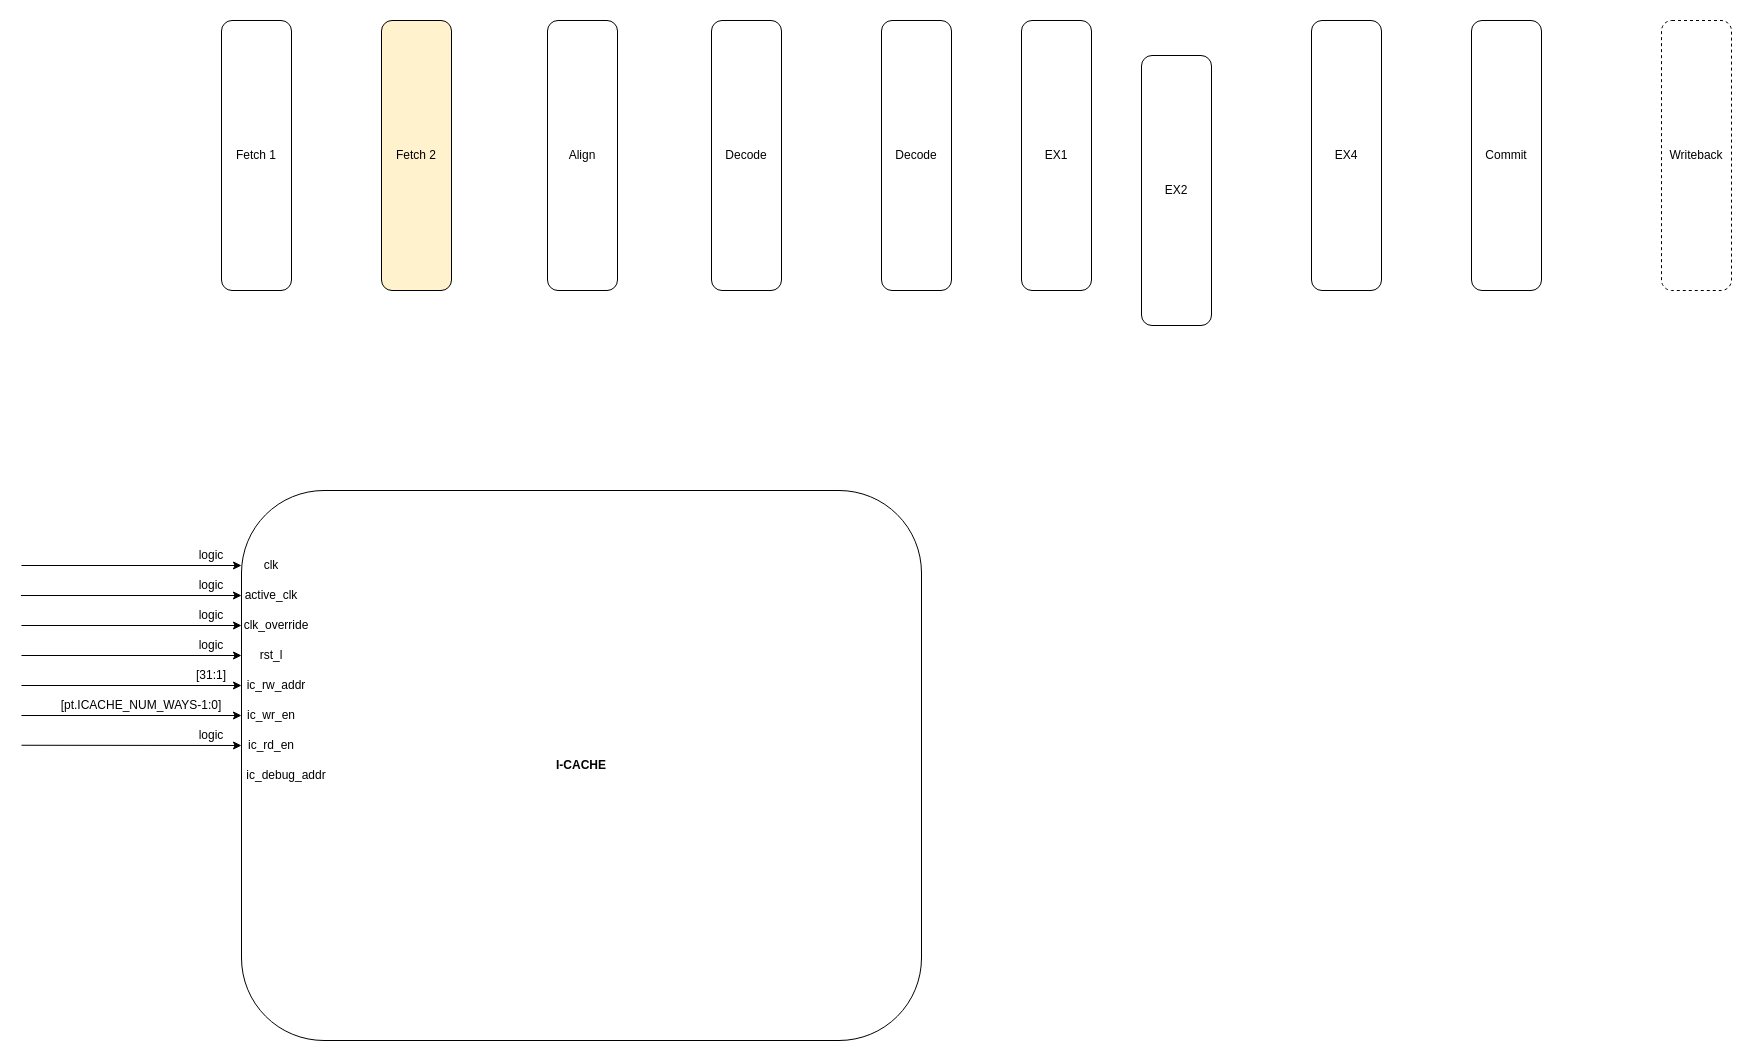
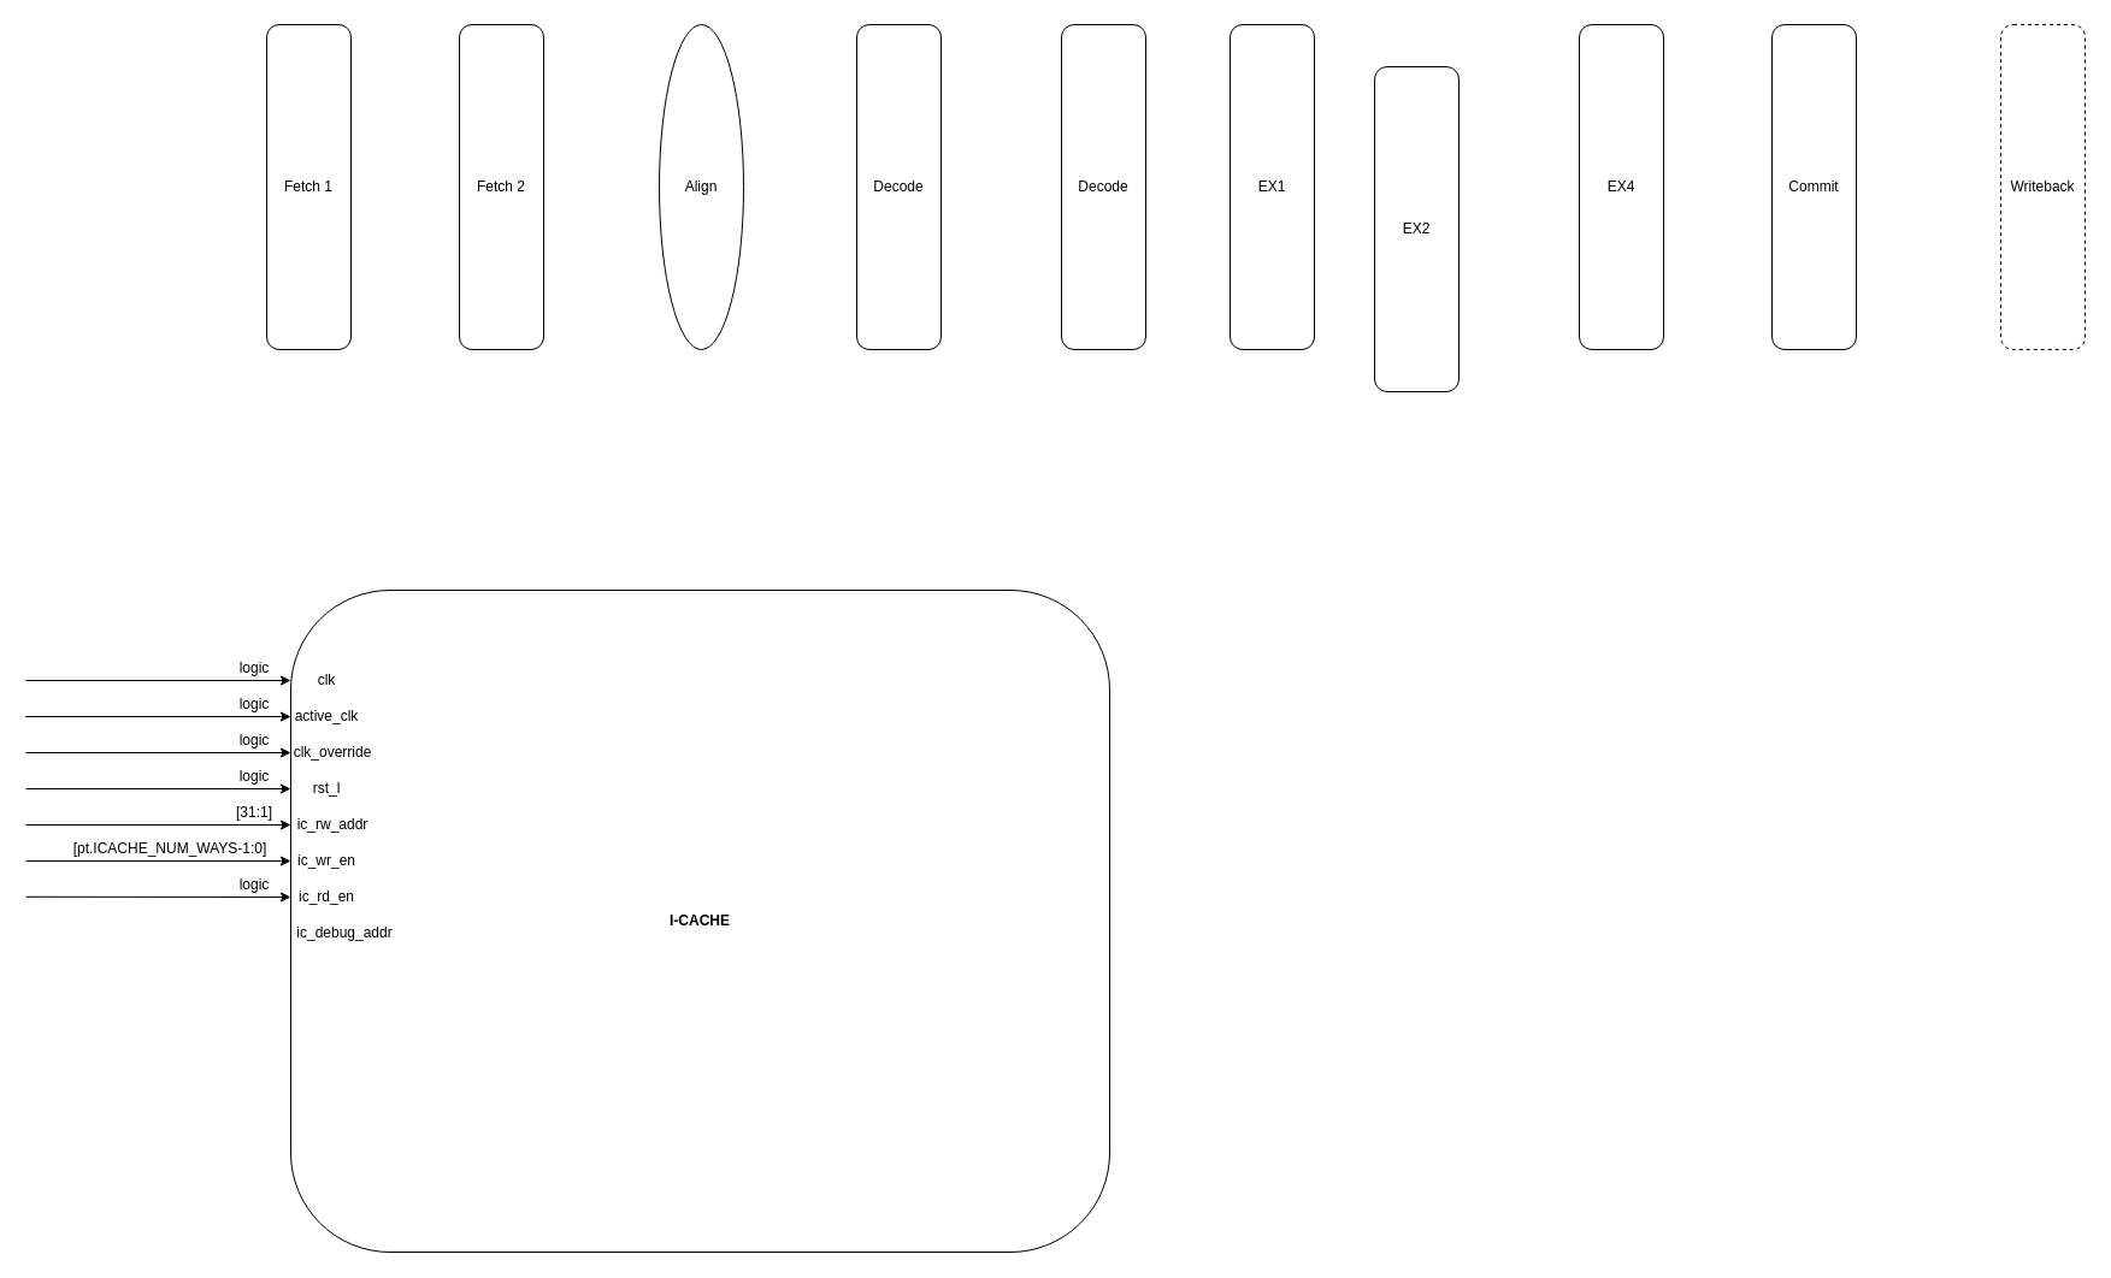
  <mxCell id="0" />
  <mxCell id="1" parent="0" />
  <mxCell id="2" value="Fetch 1" style="rounded=1;whiteSpace=wrap;html=1;" vertex="1" parent="1"><mxGeometry x="221" y="20" width="70" height="270" as="geometry" /></mxCell>
- <mxCell id="3" value="Fetch 2" style="rounded=1;whiteSpace=wrap;html=1;fillColor=#fff2cc;" vertex="1" parent="1"><mxGeometry x="381" y="20" width="70" height="270" as="geometry" /></mxCell>
- <mxCell id="4" value="Align" style="rounded=1;whiteSpace=wrap;html=1;" vertex="1" parent="1"><mxGeometry x="547" y="20" width="70" height="270" as="geometry" /></mxCell>
+ <mxCell id="3" value="Fetch 2" style="rounded=1;whiteSpace=wrap;html=1;" vertex="1" parent="1"><mxGeometry x="381" y="20" width="70" height="270" as="geometry" /></mxCell>
+ <mxCell id="4" value="Align" style="ellipse;whiteSpace=wrap;html=1;" vertex="1" parent="1"><mxGeometry x="547" y="20" width="70" height="270" as="geometry" /></mxCell>
  <mxCell id="5" value="Decode" style="rounded=1;whiteSpace=wrap;html=1;" vertex="1" parent="1"><mxGeometry x="711" y="20" width="70" height="270" as="geometry" /></mxCell>
  <mxCell id="6" value="Decode" style="rounded=1;whiteSpace=wrap;html=1;" vertex="1" parent="1"><mxGeometry x="881" y="20" width="70" height="270" as="geometry" /></mxCell>
  <mxCell id="7" value="EX1" style="rounded=1;whiteSpace=wrap;html=1;" vertex="1" parent="1"><mxGeometry x="1021" y="20" width="70" height="270" as="geometry" /></mxCell>
  <mxCell id="8" value="EX2" style="rounded=1;whiteSpace=wrap;html=1;" vertex="1" parent="1"><mxGeometry x="1141" y="55" width="70" height="270" as="geometry" /></mxCell>
  <mxCell id="9" value="EX4" style="rounded=1;whiteSpace=wrap;html=1;" vertex="1" parent="1"><mxGeometry x="1311" y="20" width="70" height="270" as="geometry" /></mxCell>
  <mxCell id="10" value="Commit" style="rounded=1;whiteSpace=wrap;html=1;" vertex="1" parent="1"><mxGeometry x="1471" y="20" width="70" height="270" as="geometry" /></mxCell>
  <mxCell id="11" value="Writeback" style="rounded=1;whiteSpace=wrap;html=1;dashed=1;" vertex="1" parent="1"><mxGeometry x="1661" y="20" width="70" height="270" as="geometry" /></mxCell>
  <mxCell id="12" value="&lt;b&gt;I-CACHE&lt;/b&gt;" style="rounded=1;whiteSpace=wrap;html=1;" vertex="1" parent="1"><mxGeometry x="241" y="490" width="680" height="550" as="geometry" /></mxCell>
  <mxCell id="13" value="clk" style="text;strokeColor=none;align=center;fillColor=none;html=1;verticalAlign=middle;whiteSpace=wrap;rounded=0;" vertex="1" parent="1"><mxGeometry x="241" y="550" width="60" height="30" as="geometry" /></mxCell>
  <mxCell id="14" value="" style="endArrow=classic;html=1;rounded=0;entryX=0;entryY=0.5;entryDx=0;entryDy=0;" edge="1" parent="1" target="13"><mxGeometry width="50" height="50" relative="1" as="geometry"><mxPoint x="21" y="565" as="sourcePoint" /><mxPoint x="241" y="560" as="targetPoint" /></mxGeometry></mxCell>
  <mxCell id="15" value="active_clk" style="text;strokeColor=none;align=center;fillColor=none;html=1;verticalAlign=middle;whiteSpace=wrap;rounded=0;" vertex="1" parent="1"><mxGeometry x="241" y="580" width="60" height="30" as="geometry" /></mxCell>
  <mxCell id="16" value="rst_l" style="text;strokeColor=none;align=center;fillColor=none;html=1;verticalAlign=middle;whiteSpace=wrap;rounded=0;" vertex="1" parent="1"><mxGeometry x="241" y="640" width="60" height="30" as="geometry" /></mxCell>
  <mxCell id="17" value="" style="endArrow=classic;html=1;rounded=0;entryX=0;entryY=0.5;entryDx=0;entryDy=0;" edge="1" parent="1" target="15"><mxGeometry width="50" height="50" relative="1" as="geometry"><mxPoint x="20.444" y="595" as="sourcePoint" /><mxPoint x="241" y="594.8" as="targetPoint" /></mxGeometry></mxCell>
  <mxCell id="18" value="" style="endArrow=classic;html=1;rounded=0;entryX=0;entryY=0.5;entryDx=0;entryDy=0;" edge="1" parent="1" target="16"><mxGeometry width="50" height="50" relative="1" as="geometry"><mxPoint x="21" y="655" as="sourcePoint" /><mxPoint x="241" y="625" as="targetPoint" /></mxGeometry></mxCell>
  <mxCell id="19" value="clk_override" style="text;strokeColor=none;align=center;fillColor=none;html=1;verticalAlign=middle;whiteSpace=wrap;rounded=0;" vertex="1" parent="1"><mxGeometry x="241" y="610" width="70" height="30" as="geometry" /></mxCell>
  <mxCell id="20" value="" style="endArrow=classic;html=1;rounded=0;entryX=0;entryY=0.5;entryDx=0;entryDy=0;" edge="1" parent="1" target="19"><mxGeometry width="50" height="50" relative="1" as="geometry"><mxPoint x="21" y="625" as="sourcePoint" /><mxPoint x="241" y="624.83" as="targetPoint" /></mxGeometry></mxCell>
  <mxCell id="21" value="logic" style="text;strokeColor=none;align=center;fillColor=none;html=1;verticalAlign=middle;whiteSpace=wrap;rounded=0;" vertex="1" parent="1"><mxGeometry y="550" width="60" height="10" as="geometry" x="181" /></mxCell>
  <mxCell id="22" value="logic" style="text;strokeColor=none;align=center;fillColor=none;html=1;verticalAlign=middle;whiteSpace=wrap;rounded=0;" vertex="1" parent="1"><mxGeometry y="580" width="60" height="10" as="geometry" x="181" /></mxCell>
  <mxCell id="23" value="logic" style="text;strokeColor=none;align=center;fillColor=none;html=1;verticalAlign=middle;whiteSpace=wrap;rounded=0;" vertex="1" parent="1"><mxGeometry y="610" width="60" height="10" as="geometry" x="181" /></mxCell>
  <mxCell id="24" value="logic" style="text;strokeColor=none;align=center;fillColor=none;html=1;verticalAlign=middle;whiteSpace=wrap;rounded=0;" vertex="1" parent="1"><mxGeometry y="640" width="60" height="10" as="geometry" x="181" /></mxCell>
  <mxCell id="25" value="ic_rw_addr" style="text;strokeColor=none;align=center;fillColor=none;html=1;verticalAlign=middle;whiteSpace=wrap;rounded=0;" vertex="1" parent="1"><mxGeometry x="241" y="670" width="70" height="30" as="geometry" /></mxCell>
  <mxCell id="26" value="[31:1]" style="text;strokeColor=none;align=center;fillColor=none;html=1;verticalAlign=middle;whiteSpace=wrap;rounded=0;" vertex="1" parent="1"><mxGeometry y="670" width="60" height="10" as="geometry" x="181" /></mxCell>
  <mxCell id="27" value="" style="endArrow=classic;html=1;rounded=0;entryX=0;entryY=0.5;entryDx=0;entryDy=0;" edge="1" parent="1" target="25"><mxGeometry width="50" height="50" relative="1" as="geometry"><mxPoint x="21" y="685" as="sourcePoint" /><mxPoint x="241" y="684.83" as="targetPoint" /></mxGeometry></mxCell>
  <mxCell id="28" value="ic_wr_en" style="text;strokeColor=none;align=center;fillColor=none;html=1;verticalAlign=middle;whiteSpace=wrap;rounded=0;" vertex="1" parent="1"><mxGeometry x="241" y="700" width="60" height="30" as="geometry" /></mxCell>
  <mxCell id="29" value="" style="endArrow=classic;html=1;rounded=0;entryX=0;entryY=0.5;entryDx=0;entryDy=0;" edge="1" parent="1" target="28"><mxGeometry width="50" height="50" relative="1" as="geometry"><mxPoint x="21" y="715" as="sourcePoint" /><mxPoint x="241" y="714.83" as="targetPoint" /></mxGeometry></mxCell>
  <mxCell id="30" value="[pt.ICACHE_NUM_WAYS-1:0]" style="text;strokeColor=none;align=center;fillColor=none;html=1;verticalAlign=middle;whiteSpace=wrap;rounded=0;" vertex="1" parent="1"><mxGeometry x="51" y="700" width="180" height="10" as="geometry" /></mxCell>
  <mxCell id="31" value="ic_rd_en" style="text;strokeColor=none;align=center;fillColor=none;html=1;verticalAlign=middle;whiteSpace=wrap;rounded=0;" vertex="1" parent="1"><mxGeometry x="241" y="730" width="60" height="30" as="geometry" /></mxCell>
  <mxCell id="32" value="" style="endArrow=classic;html=1;rounded=0;entryX=0;entryY=0.5;entryDx=0;entryDy=0;" edge="1" parent="1" target="31"><mxGeometry width="50" height="50" relative="1" as="geometry"><mxPoint x="21" y="744.76" as="sourcePoint" /><mxPoint x="241" y="744.76" as="targetPoint" /></mxGeometry></mxCell>
  <mxCell id="33" value="logic" style="text;strokeColor=none;align=center;fillColor=none;html=1;verticalAlign=middle;whiteSpace=wrap;rounded=0;" vertex="1" parent="1"><mxGeometry y="730" width="60" height="10" as="geometry" x="181" /></mxCell>
  <mxCell id="34" value="ic_debug_addr" style="text;strokeColor=none;align=center;fillColor=none;html=1;verticalAlign=middle;whiteSpace=wrap;rounded=0;" vertex="1" parent="1"><mxGeometry x="241" y="760" width="90" height="30" as="geometry" /></mxCell>
